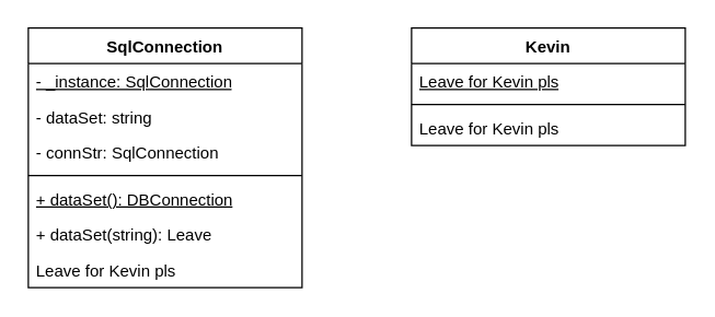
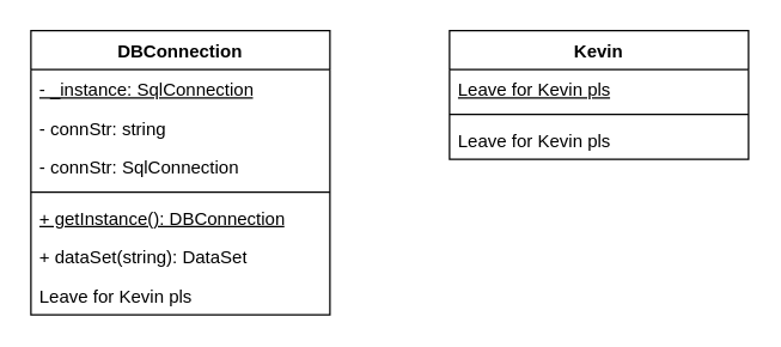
  <mxCell id="0" />
  <mxCell id="1" parent="0" />
- <mxCell id="2" value="SqlConnection" style="swimlane;fontStyle=1;align=center;verticalAlign=top;childLayout=stackLayout;horizontal=1;startSize=26;horizontalStack=0;resizeParent=1;resizeParentMax=0;resizeLast=0;collapsible=1;marginBottom=0;whiteSpace=wrap;html=1;" vertex="1" parent="1"><mxGeometry x="20" y="20" width="200" height="190" as="geometry" /></mxCell>
+ <mxCell id="2" value="DBConnection" style="swimlane;fontStyle=1;align=center;verticalAlign=top;childLayout=stackLayout;horizontal=1;startSize=26;horizontalStack=0;resizeParent=1;resizeParentMax=0;resizeLast=0;collapsible=1;marginBottom=0;whiteSpace=wrap;html=1;" vertex="1" parent="1"><mxGeometry x="20" y="20" width="200" height="190" as="geometry" /></mxCell>
  <mxCell id="3" value="&lt;u&gt;- _instance: SqlConnection&lt;br&gt;&lt;/u&gt;" style="text;strokeColor=none;fillColor=none;align=left;verticalAlign=top;spacingLeft=4;spacingRight=4;overflow=hidden;rotatable=0;points=[[0,0.5],[1,0.5]];portConstraint=eastwest;whiteSpace=wrap;html=1;" vertex="1" parent="2"><mxGeometry y="26" width="200" height="26" as="geometry" /></mxCell>
- <mxCell id="4" value="- dataSet: string" style="text;strokeColor=none;fillColor=none;align=left;verticalAlign=top;spacingLeft=4;spacingRight=4;overflow=hidden;rotatable=0;points=[[0,0.5],[1,0.5]];portConstraint=eastwest;whiteSpace=wrap;html=1;" vertex="1" parent="2"><mxGeometry y="52" width="200" height="26" as="geometry" /></mxCell>
+ <mxCell id="4" value="- connStr: string" style="text;strokeColor=none;fillColor=none;align=left;verticalAlign=top;spacingLeft=4;spacingRight=4;overflow=hidden;rotatable=0;points=[[0,0.5],[1,0.5]];portConstraint=eastwest;whiteSpace=wrap;html=1;" vertex="1" parent="2"><mxGeometry y="52" width="200" height="26" as="geometry" /></mxCell>
  <mxCell id="5" value="- connStr: SqlConnection" style="text;strokeColor=none;fillColor=none;align=left;verticalAlign=top;spacingLeft=4;spacingRight=4;overflow=hidden;rotatable=0;points=[[0,0.5],[1,0.5]];portConstraint=eastwest;whiteSpace=wrap;html=1;" vertex="1" parent="2"><mxGeometry y="78" width="200" height="26" as="geometry" /></mxCell>
  <mxCell id="6" value="" style="line;strokeWidth=1;fillColor=none;align=left;verticalAlign=middle;spacingTop=-1;spacingLeft=3;spacingRight=3;rotatable=0;labelPosition=right;points=[];portConstraint=eastwest;strokeColor=inherit;" vertex="1" parent="2"><mxGeometry y="104" width="200" height="8" as="geometry" /></mxCell>
- <mxCell id="7" value="&lt;u&gt;+ dataSet(): DBConnection&lt;/u&gt;" style="text;strokeColor=none;fillColor=none;align=left;verticalAlign=top;spacingLeft=4;spacingRight=4;overflow=hidden;rotatable=0;points=[[0,0.5],[1,0.5]];portConstraint=eastwest;whiteSpace=wrap;html=1;" vertex="1" parent="2"><mxGeometry y="112" width="200" height="26" as="geometry" /></mxCell>
- <mxCell id="8" value="+ dataSet(string): Leave" style="text;strokeColor=none;fillColor=none;align=left;verticalAlign=top;spacingLeft=4;spacingRight=4;overflow=hidden;rotatable=0;points=[[0,0.5],[1,0.5]];portConstraint=eastwest;whiteSpace=wrap;html=1;" vertex="1" parent="2"><mxGeometry y="138" width="200" height="26" as="geometry" /></mxCell>
+ <mxCell id="7" value="&lt;u&gt;+ getInstance(): DBConnection&lt;/u&gt;" style="text;strokeColor=none;fillColor=none;align=left;verticalAlign=top;spacingLeft=4;spacingRight=4;overflow=hidden;rotatable=0;points=[[0,0.5],[1,0.5]];portConstraint=eastwest;whiteSpace=wrap;html=1;" vertex="1" parent="2"><mxGeometry y="112" width="200" height="26" as="geometry" /></mxCell>
+ <mxCell id="8" value="+ dataSet(string): DataSet" style="text;strokeColor=none;fillColor=none;align=left;verticalAlign=top;spacingLeft=4;spacingRight=4;overflow=hidden;rotatable=0;points=[[0,0.5],[1,0.5]];portConstraint=eastwest;whiteSpace=wrap;html=1;" vertex="1" parent="2"><mxGeometry y="138" width="200" height="26" as="geometry" /></mxCell>
  <mxCell id="9" value="Leave for Kevin pls" style="text;strokeColor=none;fillColor=none;align=left;verticalAlign=top;spacingLeft=4;spacingRight=4;overflow=hidden;rotatable=0;points=[[0,0.5],[1,0.5]];portConstraint=eastwest;whiteSpace=wrap;html=1;" vertex="1" parent="2"><mxGeometry y="164" width="200" height="26" as="geometry" /></mxCell>
  <mxCell id="10" value="Kevin" style="swimlane;fontStyle=1;align=center;verticalAlign=top;childLayout=stackLayout;horizontal=1;startSize=26;horizontalStack=0;resizeParent=1;resizeParentMax=0;resizeLast=0;collapsible=1;marginBottom=0;whiteSpace=wrap;html=1;" vertex="1" parent="1"><mxGeometry x="300" y="20" width="200" height="86" as="geometry" /></mxCell>
  <mxCell id="11" value="&lt;u&gt;Leave for Kevin pls&lt;br&gt;&lt;/u&gt;" style="text;strokeColor=none;fillColor=none;align=left;verticalAlign=top;spacingLeft=4;spacingRight=4;overflow=hidden;rotatable=0;points=[[0,0.5],[1,0.5]];portConstraint=eastwest;whiteSpace=wrap;html=1;" vertex="1" parent="10"><mxGeometry y="26" width="200" height="26" as="geometry" /></mxCell>
  <mxCell id="12" value="" style="line;strokeWidth=1;fillColor=none;align=left;verticalAlign=middle;spacingTop=-1;spacingLeft=3;spacingRight=3;rotatable=0;labelPosition=right;points=[];portConstraint=eastwest;strokeColor=inherit;" vertex="1" parent="10"><mxGeometry y="52" width="200" height="8" as="geometry" /></mxCell>
  <mxCell id="13" value="Leave for Kevin pls" style="text;strokeColor=none;fillColor=none;align=left;verticalAlign=top;spacingLeft=4;spacingRight=4;overflow=hidden;rotatable=0;points=[[0,0.5],[1,0.5]];portConstraint=eastwest;whiteSpace=wrap;html=1;" vertex="1" parent="10"><mxGeometry y="60" width="200" height="26" as="geometry" /></mxCell>
